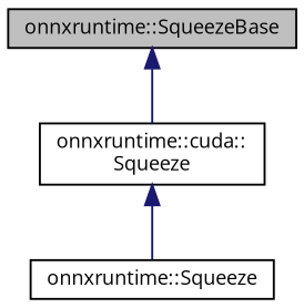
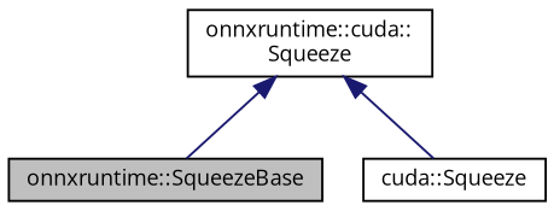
  digraph {
    fontname="Open Sans"
    node [color=black fillcolor=white fontname="Open Sans" fontsize=10 shape=record style=filled]
    edge [color=midnightblue dir=back fontname="Open Sans" fontsize=10 labelfontname=Helvetica labelfontsize=10 style=solid]
    n1 [fillcolor=grey75 fontcolor=black height=0.2 label="onnxruntime::SqueezeBase" width=0.4]
    n2 [height=0.2 label="onnxruntime::cuda::\lSqueeze" width=0.4]
-   n3 [height=0.2 label="onnxruntime::Squeeze" width=0.4]
-   n1 -> n2
+   n3 [height=0.2 label="cuda::Squeeze" width=0.4]
+   n2 -> n1
    n2 -> n3
  }
